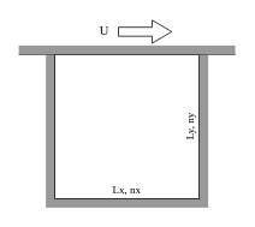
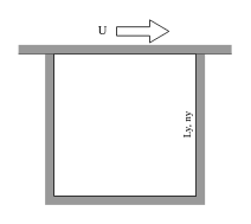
  <mxCell id="0" />
  <mxCell id="1" parent="0" />
  <mxCell id="2" value="" style="rounded=0;whiteSpace=wrap;html=1;strokeColor=none;fillStyle=solid;fillColor=#999999;imageWidth=24;fillOpacity=100;portConstraint=none;labelPadding=0;strokeOpacity=100;" parent="1" vertex="1"><mxGeometry x="50" y="60" width="180" height="170" as="geometry" /></mxCell>
  <mxCell id="3" value="" style="rounded=0;whiteSpace=wrap;html=1;" parent="1" vertex="1"><mxGeometry x="60" y="60" width="160" height="160" as="geometry" /></mxCell>
  <mxCell id="4" value="" style="endArrow=none;html=1;rounded=0;" parent="1" edge="1"><mxGeometry width="50" height="50" relative="1" as="geometry"><mxPoint x="20" y="60" as="sourcePoint" /><mxPoint x="260" y="60" as="targetPoint" /></mxGeometry></mxCell>
  <mxCell id="5" value="" style="shape=flexArrow;endArrow=classic;html=1;rounded=0;endWidth=14.595;endSize=6.892;" parent="1" edge="1"><mxGeometry width="50" height="50" relative="1" as="geometry"><mxPoint x="130" y="34.73" as="sourcePoint" /><mxPoint x="190" y="34.73" as="targetPoint" /></mxGeometry></mxCell>
  <mxCell id="6" value="U" style="text;html=1;align=center;verticalAlign=middle;whiteSpace=wrap;rounded=0;fontFamily=Times New Roman;fontSize=14;" parent="1" vertex="1"><mxGeometry x="100" y="20" width="30" height="30" as="geometry" /></mxCell>
  <mxCell id="7" value="" style="rounded=0;whiteSpace=wrap;html=1;strokeColor=none;fillStyle=solid;fillColor=#999999;imageWidth=24;fillOpacity=100;portConstraint=none;labelPadding=0;strokeOpacity=100;" parent="1" vertex="1"><mxGeometry x="20" y="50" width="240" height="10" as="geometry" /></mxCell>
- <mxCell id="8" value="Lx, nx" style="text;html=1;align=center;verticalAlign=middle;whiteSpace=wrap;rounded=0;fontFamily=Times New Roman;" parent="1" vertex="1"><mxGeometry x="110" y="200" width="60" height="20" as="geometry" /></mxCell>
  <mxCell id="9" value="Ly, ny" style="text;html=1;align=center;verticalAlign=middle;whiteSpace=wrap;rounded=0;fontFamily=Times New Roman;rotation=-90;" parent="1" vertex="1"><mxGeometry x="180" y="130" width="60" height="20" as="geometry" /></mxCell>
